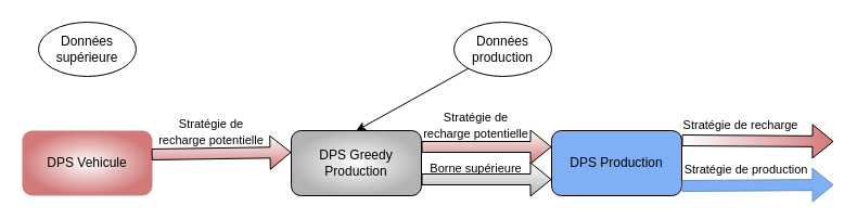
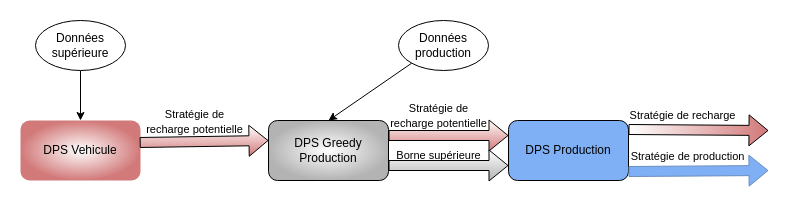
  <mxCell id="0" />
  <mxCell id="1" parent="0" />
  <mxCell id="2" value="DPS Greedy Production" style="rounded=1;whiteSpace=wrap;html=1;gradientColor=#b3b3b3;gradientDirection=radial;" vertex="1" parent="1"><mxGeometry x="268" y="120" width="120" height="60" as="geometry" /></mxCell>
  <mxCell id="3" value="DPS Vehicule" style="rounded=1;whiteSpace=wrap;html=1;fillColor=default;strokeColor=none;gradientColor=#d27979;gradientDirection=radial;" vertex="1" parent="1"><mxGeometry x="20" y="120" width="120" height="60" as="geometry" /></mxCell>
  <mxCell id="4" value="DPS Production" style="rounded=1;whiteSpace=wrap;html=1;gradientColor=none;fillColor=#7fb0f5;" vertex="1" parent="1"><mxGeometry x="508" y="120" width="120" height="60" as="geometry" /></mxCell>
+ <mxCell id="5" style="rounded=0;orthogonalLoop=1;jettySize=auto;html=1;entryX=0.5;entryY=0;entryDx=0;entryDy=0;" edge="1" parent="1" source="6" target="3"><mxGeometry relative="1" as="geometry" /></mxCell>
  <mxCell id="6" value="Données supérieure" style="ellipse;whiteSpace=wrap;html=1;" vertex="1" parent="1"><mxGeometry x="35" y="20" width="90" height="50" as="geometry" /></mxCell>
- <mxCell id="7" value="Données production" style="ellipse;whiteSpace=wrap;html=1;" vertex="1" parent="1"><mxGeometry x="418" y="20" width="90" height="50" as="geometry" /></mxCell>
+ <mxCell id="7" value="Données production" style="ellipse;whiteSpace=wrap;html=1;" vertex="1" parent="1"><mxGeometry x="398" y="20" width="90" height="50" as="geometry" /></mxCell>
  <mxCell id="8" value="" style="endArrow=classic;html=1;rounded=0;exitX=0;exitY=1;exitDx=0;exitDy=0;entryX=0.5;entryY=0;entryDx=0;entryDy=0;" edge="1" parent="1" source="7" target="2"><mxGeometry width="50" height="50" relative="1" as="geometry"><mxPoint x="338" y="220" as="sourcePoint" /><mxPoint x="388" y="170" as="targetPoint" /></mxGeometry></mxCell>
  <mxCell id="9" value="" style="shape=flexArrow;endArrow=classic;html=1;rounded=0;entryX=0;entryY=0.25;entryDx=0;entryDy=0;exitX=1;exitY=0.25;exitDx=0;exitDy=0;fillColor=default;gradientColor=#d27979;" edge="1" parent="1" source="2" target="4"><mxGeometry width="50" height="50" relative="1" as="geometry"><mxPoint x="338" y="220" as="sourcePoint" /><mxPoint x="388" y="170" as="targetPoint" /></mxGeometry></mxCell>
  <mxCell id="10" value="" style="shape=flexArrow;endArrow=classic;html=1;rounded=0;exitX=0.085;exitY=1.025;exitDx=0;exitDy=0;exitPerimeter=0;fillColor=default;gradientColor=#d27978;" edge="1" parent="1"><mxGeometry width="50" height="50" relative="1" as="geometry"><mxPoint x="139.2" y="142" as="sourcePoint" /><mxPoint x="268" y="140" as="targetPoint" /></mxGeometry></mxCell>
  <mxCell id="11" value="&lt;font style=&quot;font-size: 11px;&quot;&gt;Stratégie de&lt;br style=&quot;border-color: var(--border-color);&quot;&gt;recharge potentielle&lt;/font&gt;" style="text;html=1;align=center;verticalAlign=middle;resizable=0;points=[];autosize=1;strokeColor=none;fillColor=none;" vertex="1" parent="1"><mxGeometry x="134" y="101" width="120" height="40" as="geometry" /></mxCell>
  <mxCell id="12" value="" style="shape=flexArrow;endArrow=classic;html=1;rounded=0;fillColor=default;exitX=1;exitY=0.75;exitDx=0;exitDy=0;entryX=0;entryY=0.75;entryDx=0;entryDy=0;gradientColor=#b3b3b3;" edge="1" parent="1" source="2" target="4"><mxGeometry width="50" height="50" relative="1" as="geometry"><mxPoint x="438" y="280" as="sourcePoint" /><mxPoint x="488" y="230" as="targetPoint" /></mxGeometry></mxCell>
  <mxCell id="13" value="" style="shape=flexArrow;endArrow=classic;html=1;rounded=0;fillColor=default;exitX=1;exitY=0.75;exitDx=0;exitDy=0;gradientColor=#d27979;gradientDirection=east;" edge="1" parent="1"><mxGeometry width="50" height="50" relative="1" as="geometry"><mxPoint x="628" y="129" as="sourcePoint" /><mxPoint x="768" y="130" as="targetPoint" /></mxGeometry></mxCell>
  <mxCell id="14" value="" style="shape=flexArrow;endArrow=classic;html=1;rounded=0;fillColor=#7fb0f5;exitX=1;exitY=0.75;exitDx=0;exitDy=0;strokeColor=#6c8ebf;" edge="1" parent="1"><mxGeometry width="50" height="50" relative="1" as="geometry"><mxPoint x="628" y="171" as="sourcePoint" /><mxPoint x="768" y="170" as="targetPoint" /></mxGeometry></mxCell>
  <mxCell id="15" value="&lt;font style=&quot;font-size: 11px;&quot;&gt;Stratégie de recharge&lt;/font&gt;" style="text;html=1;align=center;verticalAlign=middle;resizable=0;points=[];autosize=1;strokeColor=none;fillColor=none;" vertex="1" parent="1"><mxGeometry x="617" y="100" width="130" height="30" as="geometry" /></mxCell>
  <mxCell id="16" value="&lt;font style=&quot;font-size: 11px;&quot;&gt;Stratégie de production&lt;/font&gt;" style="text;html=1;align=center;verticalAlign=middle;resizable=0;points=[];autosize=1;strokeColor=none;fillColor=none;" vertex="1" parent="1"><mxGeometry x="617" y="141" width="140" height="30" as="geometry" /></mxCell>
  <mxCell id="17" value="&lt;font style=&quot;font-size: 11px;&quot;&gt;Stratégie de&lt;br style=&quot;border-color: var(--border-color);&quot;&gt;recharge potentielle&lt;/font&gt;" style="text;html=1;align=center;verticalAlign=middle;resizable=0;points=[];autosize=1;strokeColor=none;fillColor=none;" vertex="1" parent="1"><mxGeometry x="378" y="95" width="120" height="40" as="geometry" /></mxCell>
  <mxCell id="18" value="&lt;font style=&quot;font-size: 11px;&quot;&gt;Borne supérieure&lt;/font&gt;" style="text;html=1;align=center;verticalAlign=middle;resizable=0;points=[];autosize=1;strokeColor=none;fillColor=none;" vertex="1" parent="1"><mxGeometry x="383" y="140" width="110" height="30" as="geometry" /></mxCell>
